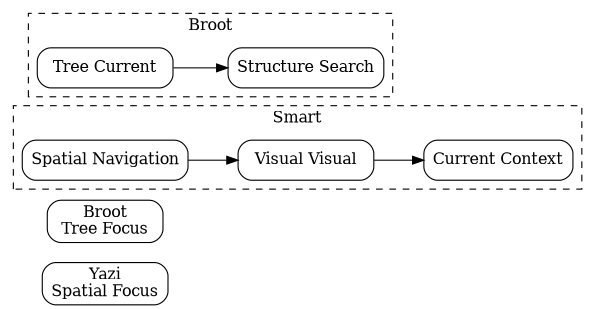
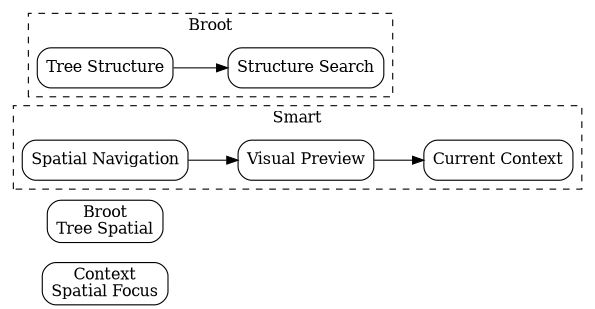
  digraph {
    rankdir=LR
    node [shape=box style=rounded]
-   n1 [label="Yazi\nSpatial Focus"]
-   n2 [label="Broot\nTree Focus"]
+   n1 [label="Context\nSpatial Focus"]
+   n2 [label="Broot\nTree Spatial"]
    n3 [label="Spatial Navigation"]
-   n4 [label="Visual Visual"]
+   n4 [label="Visual Preview"]
    n5 [label="Current Context"]
-   n6 [label="Tree Current"]
+   n6 [label="Tree Structure"]
    n7 [label="Structure Search"]
    subgraph sub_1 {
      rank=same
      n1
      n2
    }
    subgraph cluster_2 {
      label=Smart
      style=dashed
      n3
      n4
      n5
    }
    subgraph cluster_3 {
      label=Broot
      style=dashed
      n6
      n7
    }
    n3 -> n4
    n4 -> n5
    n6 -> n7
  }
